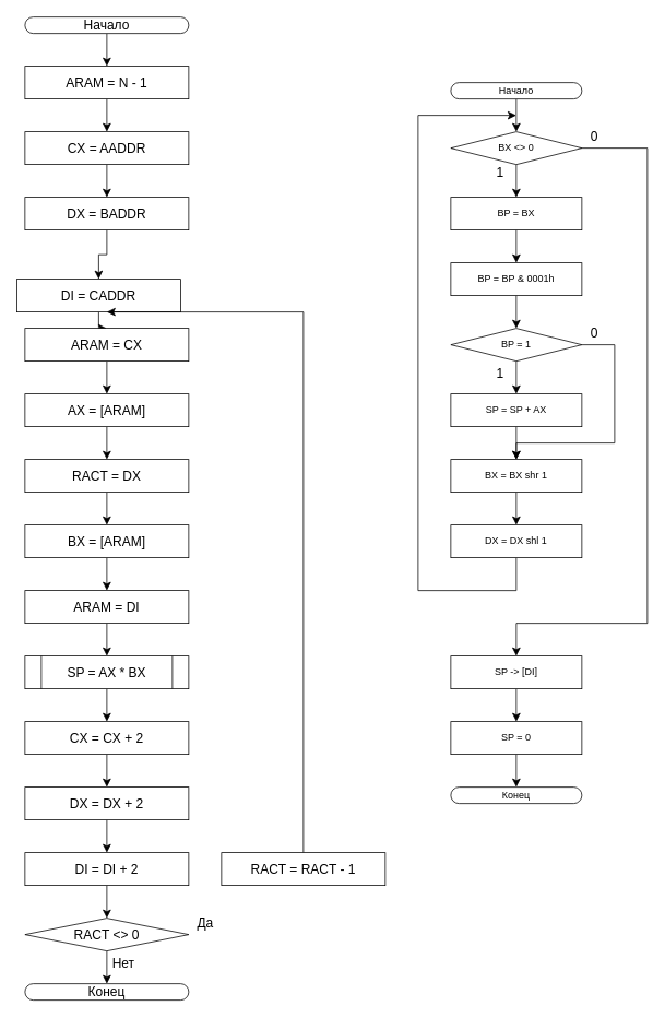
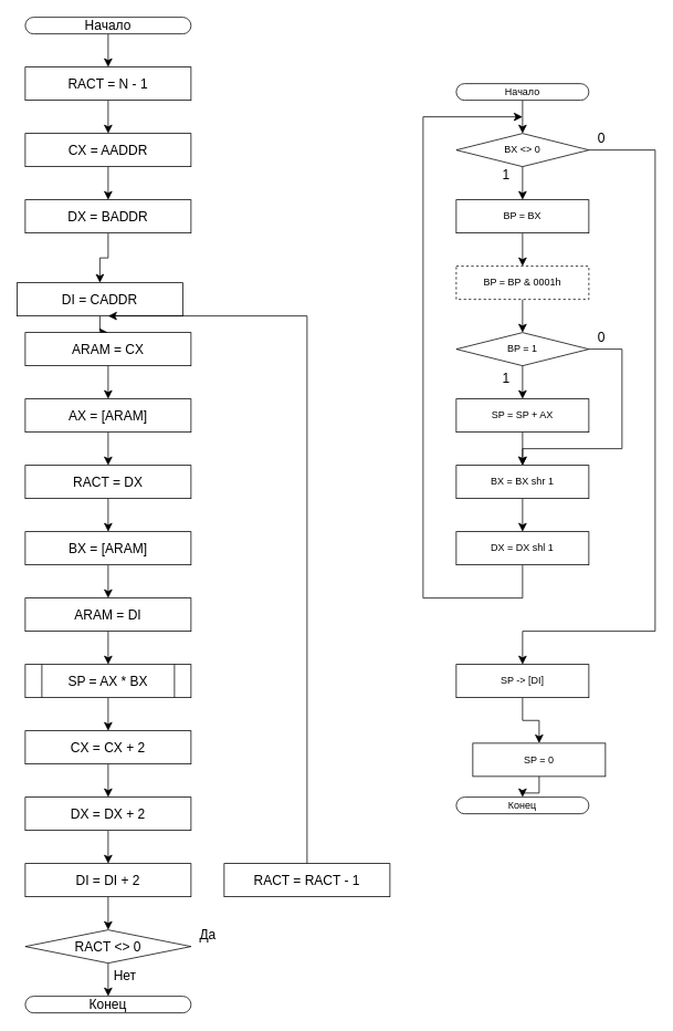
  <mxCell id="0" />
  <mxCell id="1" parent="0" />
  <mxCell id="2" style="edgeStyle=orthogonalEdgeStyle;shape=connector;rounded=0;orthogonalLoop=1;jettySize=auto;html=1;entryX=0.5;entryY=0;entryDx=0;entryDy=0;labelBackgroundColor=default;strokeColor=default;fontFamily=Helvetica;fontSize=12;fontColor=default;endArrow=classic;startSize=8;endSize=8;" edge="1" parent="1" source="3" target="5"><mxGeometry relative="1" as="geometry" /></mxCell>
  <mxCell id="3" value="Начало" style="rounded=1;whiteSpace=wrap;html=1;fontSize=16;arcSize=50;" vertex="1" parent="1"><mxGeometry x="30" y="20" width="200" height="20" as="geometry" /></mxCell>
  <mxCell id="4" style="edgeStyle=orthogonalEdgeStyle;shape=connector;rounded=0;orthogonalLoop=1;jettySize=auto;html=1;entryX=0.5;entryY=0;entryDx=0;entryDy=0;labelBackgroundColor=default;strokeColor=default;fontFamily=Helvetica;fontSize=12;fontColor=default;endArrow=classic;startSize=8;endSize=8;" edge="1" parent="1" source="5" target="7"><mxGeometry relative="1" as="geometry" /></mxCell>
- <mxCell id="5" value="ARAM = N - 1" style="rounded=0;whiteSpace=wrap;html=1;fontSize=16;" vertex="1" parent="1"><mxGeometry x="30" y="80" width="200" height="40" as="geometry" /></mxCell>
+ <mxCell id="5" value="RACT = N - 1" style="rounded=0;whiteSpace=wrap;html=1;fontSize=16;" vertex="1" parent="1"><mxGeometry x="30" y="80" width="200" height="40" as="geometry" /></mxCell>
  <mxCell id="6" style="edgeStyle=orthogonalEdgeStyle;shape=connector;rounded=0;orthogonalLoop=1;jettySize=auto;html=1;entryX=0.5;entryY=0;entryDx=0;entryDy=0;labelBackgroundColor=default;strokeColor=default;fontFamily=Helvetica;fontSize=12;fontColor=default;endArrow=classic;startSize=8;endSize=8;" edge="1" parent="1" source="7" target="9"><mxGeometry relative="1" as="geometry" /></mxCell>
  <mxCell id="7" value="CX = AADDR" style="rounded=0;whiteSpace=wrap;html=1;fontSize=16;" vertex="1" parent="1"><mxGeometry x="30" y="160" width="200" height="40" as="geometry" /></mxCell>
  <mxCell id="8" style="edgeStyle=orthogonalEdgeStyle;shape=connector;rounded=0;orthogonalLoop=1;jettySize=auto;html=1;entryX=0.5;entryY=0;entryDx=0;entryDy=0;labelBackgroundColor=default;strokeColor=default;fontFamily=Helvetica;fontSize=12;fontColor=default;endArrow=classic;startSize=8;endSize=8;" edge="1" parent="1" source="9" target="11"><mxGeometry relative="1" as="geometry" /></mxCell>
  <mxCell id="9" value="DX = BADDR" style="rounded=0;whiteSpace=wrap;html=1;fontSize=16;" vertex="1" parent="1"><mxGeometry x="30" y="240" width="200" height="40" as="geometry" /></mxCell>
  <mxCell id="10" style="edgeStyle=orthogonalEdgeStyle;shape=connector;rounded=0;orthogonalLoop=1;jettySize=auto;html=1;entryX=0.5;entryY=0;entryDx=0;entryDy=0;labelBackgroundColor=default;strokeColor=default;fontFamily=Helvetica;fontSize=12;fontColor=default;endArrow=classic;startSize=8;endSize=8;" edge="1" parent="1" source="11" target="13"><mxGeometry relative="1" as="geometry" /></mxCell>
  <mxCell id="11" value="DI = CADDR" style="rounded=0;whiteSpace=wrap;html=1;fontSize=16;" vertex="1" parent="1"><mxGeometry x="20" y="340" width="200" height="40" as="geometry" /></mxCell>
  <mxCell id="12" style="edgeStyle=orthogonalEdgeStyle;shape=connector;rounded=0;orthogonalLoop=1;jettySize=auto;html=1;entryX=0.5;entryY=0;entryDx=0;entryDy=0;labelBackgroundColor=default;strokeColor=default;fontFamily=Helvetica;fontSize=12;fontColor=default;endArrow=classic;startSize=8;endSize=8;" edge="1" parent="1" source="13" target="15"><mxGeometry relative="1" as="geometry" /></mxCell>
  <mxCell id="13" value="ARAM = CX" style="rounded=0;whiteSpace=wrap;html=1;fontSize=16;" vertex="1" parent="1"><mxGeometry x="30" y="400" width="200" height="40" as="geometry" /></mxCell>
  <mxCell id="14" style="edgeStyle=orthogonalEdgeStyle;shape=connector;rounded=0;orthogonalLoop=1;jettySize=auto;html=1;entryX=0.5;entryY=0;entryDx=0;entryDy=0;labelBackgroundColor=default;strokeColor=default;fontFamily=Helvetica;fontSize=12;fontColor=default;endArrow=classic;startSize=8;endSize=8;" edge="1" parent="1" source="15" target="17"><mxGeometry relative="1" as="geometry" /></mxCell>
  <mxCell id="15" value="AX = [ARAM]" style="rounded=0;whiteSpace=wrap;html=1;fontSize=16;" vertex="1" parent="1"><mxGeometry x="30" y="480" width="200" height="40" as="geometry" /></mxCell>
  <mxCell id="16" style="edgeStyle=orthogonalEdgeStyle;shape=connector;rounded=0;orthogonalLoop=1;jettySize=auto;html=1;entryX=0.5;entryY=0;entryDx=0;entryDy=0;labelBackgroundColor=default;strokeColor=default;fontFamily=Helvetica;fontSize=12;fontColor=default;endArrow=classic;startSize=8;endSize=8;" edge="1" parent="1" source="17" target="19"><mxGeometry relative="1" as="geometry" /></mxCell>
  <mxCell id="17" value="RACT = DX" style="rounded=0;whiteSpace=wrap;html=1;fontSize=16;" vertex="1" parent="1"><mxGeometry x="30" y="560" width="200" height="40" as="geometry" /></mxCell>
  <mxCell id="18" style="edgeStyle=orthogonalEdgeStyle;shape=connector;rounded=0;orthogonalLoop=1;jettySize=auto;html=1;entryX=0.5;entryY=0;entryDx=0;entryDy=0;labelBackgroundColor=default;strokeColor=default;fontFamily=Helvetica;fontSize=12;fontColor=default;endArrow=classic;startSize=8;endSize=8;" edge="1" parent="1" source="19" target="21"><mxGeometry relative="1" as="geometry" /></mxCell>
  <mxCell id="19" value="BX = [ARAM]" style="rounded=0;whiteSpace=wrap;html=1;fontSize=16;" vertex="1" parent="1"><mxGeometry x="30" y="640" width="200" height="40" as="geometry" /></mxCell>
  <mxCell id="20" style="edgeStyle=orthogonalEdgeStyle;shape=connector;rounded=0;orthogonalLoop=1;jettySize=auto;html=1;entryX=0.5;entryY=0;entryDx=0;entryDy=0;labelBackgroundColor=default;strokeColor=default;fontFamily=Helvetica;fontSize=12;fontColor=default;endArrow=classic;startSize=8;endSize=8;" edge="1" parent="1" source="21" target="23"><mxGeometry relative="1" as="geometry" /></mxCell>
  <mxCell id="21" value="ARAM = DI" style="rounded=0;whiteSpace=wrap;html=1;fontSize=16;" vertex="1" parent="1"><mxGeometry x="30" y="720" width="200" height="40" as="geometry" /></mxCell>
  <mxCell id="22" style="edgeStyle=orthogonalEdgeStyle;shape=connector;rounded=0;orthogonalLoop=1;jettySize=auto;html=1;entryX=0.5;entryY=0;entryDx=0;entryDy=0;labelBackgroundColor=default;strokeColor=default;fontFamily=Helvetica;fontSize=12;fontColor=default;endArrow=classic;startSize=8;endSize=8;" edge="1" parent="1" source="23" target="25"><mxGeometry relative="1" as="geometry" /></mxCell>
  <mxCell id="23" value="SP = AX * BX" style="shape=process;whiteSpace=wrap;html=1;backgroundOutline=1;fontSize=16;" vertex="1" parent="1"><mxGeometry x="30" y="800" width="200" height="40" as="geometry" /></mxCell>
  <mxCell id="24" style="edgeStyle=orthogonalEdgeStyle;shape=connector;rounded=0;orthogonalLoop=1;jettySize=auto;html=1;entryX=0.5;entryY=0;entryDx=0;entryDy=0;labelBackgroundColor=default;strokeColor=default;fontFamily=Helvetica;fontSize=12;fontColor=default;endArrow=classic;startSize=8;endSize=8;" edge="1" parent="1" source="25" target="27"><mxGeometry relative="1" as="geometry" /></mxCell>
  <mxCell id="25" value="CX = CX + 2" style="rounded=0;whiteSpace=wrap;html=1;fontSize=16;" vertex="1" parent="1"><mxGeometry x="30" y="880" width="200" height="40" as="geometry" /></mxCell>
  <mxCell id="26" style="edgeStyle=orthogonalEdgeStyle;shape=connector;rounded=0;orthogonalLoop=1;jettySize=auto;html=1;entryX=0.5;entryY=0;entryDx=0;entryDy=0;labelBackgroundColor=default;strokeColor=default;fontFamily=Helvetica;fontSize=12;fontColor=default;endArrow=classic;startSize=8;endSize=8;" edge="1" parent="1" source="27" target="29"><mxGeometry relative="1" as="geometry" /></mxCell>
  <mxCell id="27" value="DX = DX + 2" style="rounded=0;whiteSpace=wrap;html=1;fontSize=16;" vertex="1" parent="1"><mxGeometry x="30" y="960" width="200" height="40" as="geometry" /></mxCell>
  <mxCell id="28" style="edgeStyle=orthogonalEdgeStyle;shape=connector;rounded=0;orthogonalLoop=1;jettySize=auto;html=1;entryX=0.5;entryY=0;entryDx=0;entryDy=0;labelBackgroundColor=default;strokeColor=default;fontFamily=Helvetica;fontSize=12;fontColor=default;endArrow=classic;startSize=8;endSize=8;" edge="1" parent="1" source="29" target="31"><mxGeometry relative="1" as="geometry" /></mxCell>
  <mxCell id="29" value="DI = DI + 2" style="rounded=0;whiteSpace=wrap;html=1;fontSize=16;" vertex="1" parent="1"><mxGeometry x="30" y="1040" width="200" height="40" as="geometry" /></mxCell>
  <mxCell id="30" style="edgeStyle=orthogonalEdgeStyle;shape=connector;rounded=0;orthogonalLoop=1;jettySize=auto;html=1;entryX=0.5;entryY=0;entryDx=0;entryDy=0;labelBackgroundColor=default;strokeColor=default;fontFamily=Helvetica;fontSize=12;fontColor=default;endArrow=classic;startSize=8;endSize=8;" edge="1" parent="1" source="31" target="35"><mxGeometry relative="1" as="geometry" /></mxCell>
  <mxCell id="31" value="RACT &amp;lt;&amp;gt; 0" style="rhombus;whiteSpace=wrap;html=1;fontSize=16;" vertex="1" parent="1"><mxGeometry x="30" y="1120" width="200" height="40" as="geometry" /></mxCell>
  <mxCell id="32" style="edgeStyle=orthogonalEdgeStyle;shape=connector;rounded=0;orthogonalLoop=1;jettySize=auto;html=1;labelBackgroundColor=default;strokeColor=default;fontFamily=Helvetica;fontSize=12;fontColor=default;endArrow=classic;startSize=8;endSize=8;exitX=0.5;exitY=0;exitDx=0;exitDy=0;" edge="1" parent="1" source="33"><mxGeometry relative="1" as="geometry"><mxPoint x="130" y="380" as="targetPoint" /><Array as="points"><mxPoint x="370" y="380" /></Array></mxGeometry></mxCell>
  <mxCell id="33" value="RACT = RACT - 1" style="rounded=0;whiteSpace=wrap;html=1;fontSize=16;" vertex="1" parent="1"><mxGeometry x="270" y="1040" width="200" height="40" as="geometry" /></mxCell>
  <mxCell id="34" value="Да" style="text;html=1;align=center;verticalAlign=middle;resizable=0;points=[];autosize=1;strokeColor=none;fillColor=none;fontSize=16;fontFamily=Helvetica;fontColor=default;" vertex="1" parent="1"><mxGeometry x="230" y="1110" width="40" height="30" as="geometry" /></mxCell>
  <mxCell id="35" value="Конец" style="rounded=1;whiteSpace=wrap;html=1;fontSize=16;arcSize=50;" vertex="1" parent="1"><mxGeometry x="30" y="1200" width="200" height="20" as="geometry" /></mxCell>
  <mxCell id="36" value="Нет" style="text;html=1;align=center;verticalAlign=middle;resizable=0;points=[];autosize=1;strokeColor=none;fillColor=none;fontSize=16;fontFamily=Helvetica;fontColor=default;" vertex="1" parent="1"><mxGeometry x="125" y="1160" width="50" height="30" as="geometry" /></mxCell>
  <mxCell id="37" style="edgeStyle=orthogonalEdgeStyle;shape=connector;rounded=0;orthogonalLoop=1;jettySize=auto;html=1;entryX=0.5;entryY=0;entryDx=0;entryDy=0;labelBackgroundColor=default;strokeColor=default;fontFamily=Helvetica;fontSize=12;fontColor=default;endArrow=classic;startSize=8;endSize=8;" edge="1" parent="1" source="39" target="41"><mxGeometry relative="1" as="geometry" /></mxCell>
  <mxCell id="38" style="edgeStyle=orthogonalEdgeStyle;shape=connector;rounded=0;orthogonalLoop=1;jettySize=auto;html=1;entryX=0.5;entryY=0;entryDx=0;entryDy=0;labelBackgroundColor=default;strokeColor=default;fontFamily=Helvetica;fontSize=12;fontColor=default;endArrow=classic;startSize=8;endSize=8;exitX=1;exitY=0.5;exitDx=0;exitDy=0;" edge="1" parent="1" source="39" target="59"><mxGeometry relative="1" as="geometry"><Array as="points"><mxPoint x="790" y="180" /><mxPoint x="790" y="760" /><mxPoint x="630" y="760" /></Array></mxGeometry></mxCell>
  <mxCell id="39" value="BX &amp;lt;&amp;gt; 0" style="rhombus;whiteSpace=wrap;html=1;fontFamily=Helvetica;fontSize=12;fontColor=default;" vertex="1" parent="1"><mxGeometry x="550" y="160" width="160" height="40" as="geometry" /></mxCell>
  <mxCell id="40" style="edgeStyle=orthogonalEdgeStyle;shape=connector;rounded=0;orthogonalLoop=1;jettySize=auto;html=1;labelBackgroundColor=default;strokeColor=default;fontFamily=Helvetica;fontSize=12;fontColor=default;endArrow=classic;startSize=8;endSize=8;" edge="1" parent="1" source="41" target="43"><mxGeometry relative="1" as="geometry" /></mxCell>
  <mxCell id="41" value="BP = BX" style="rounded=0;whiteSpace=wrap;html=1;fontFamily=Helvetica;fontSize=12;fontColor=default;" vertex="1" parent="1"><mxGeometry x="550" y="240" width="160" height="40" as="geometry" /></mxCell>
  <mxCell id="42" style="edgeStyle=orthogonalEdgeStyle;shape=connector;rounded=0;orthogonalLoop=1;jettySize=auto;html=1;entryX=0.5;entryY=0;entryDx=0;entryDy=0;labelBackgroundColor=default;strokeColor=default;fontFamily=Helvetica;fontSize=12;fontColor=default;endArrow=classic;startSize=8;endSize=8;" edge="1" parent="1" source="43" target="46"><mxGeometry relative="1" as="geometry" /></mxCell>
- <mxCell id="43" value="BP = BP &amp;amp; 0001h" style="rounded=0;whiteSpace=wrap;html=1;fontFamily=Helvetica;fontSize=12;fontColor=default;" vertex="1" parent="1"><mxGeometry x="550" y="320" width="160" height="40" as="geometry" /></mxCell>
+ <mxCell id="43" value="BP = BP &amp;amp; 0001h" style="rounded=0;whiteSpace=wrap;html=1;fontFamily=Helvetica;fontSize=12;fontColor=default;dashed=1;" vertex="1" parent="1"><mxGeometry x="550" y="320" width="160" height="40" as="geometry" /></mxCell>
  <mxCell id="44" style="edgeStyle=orthogonalEdgeStyle;shape=connector;rounded=0;orthogonalLoop=1;jettySize=auto;html=1;labelBackgroundColor=default;strokeColor=default;fontFamily=Helvetica;fontSize=12;fontColor=default;endArrow=classic;startSize=8;endSize=8;" edge="1" parent="1" source="46" target="48"><mxGeometry relative="1" as="geometry" /></mxCell>
  <mxCell id="45" style="edgeStyle=orthogonalEdgeStyle;shape=connector;rounded=0;orthogonalLoop=1;jettySize=auto;html=1;entryX=0.5;entryY=0;entryDx=0;entryDy=0;labelBackgroundColor=default;strokeColor=default;fontFamily=Helvetica;fontSize=12;fontColor=default;endArrow=classic;startSize=8;endSize=8;" edge="1" parent="1" source="46" target="50"><mxGeometry relative="1" as="geometry"><Array as="points"><mxPoint x="750" y="420" /><mxPoint x="750" y="540" /><mxPoint x="630" y="540" /></Array></mxGeometry></mxCell>
  <mxCell id="46" value="BP = 1" style="rhombus;whiteSpace=wrap;html=1;fontFamily=Helvetica;fontSize=12;fontColor=default;" vertex="1" parent="1"><mxGeometry x="550" y="400" width="160" height="40" as="geometry" /></mxCell>
  <mxCell id="47" style="edgeStyle=orthogonalEdgeStyle;shape=connector;rounded=0;orthogonalLoop=1;jettySize=auto;html=1;labelBackgroundColor=default;strokeColor=default;fontFamily=Helvetica;fontSize=12;fontColor=default;endArrow=classic;startSize=8;endSize=8;" edge="1" parent="1" source="48" target="50"><mxGeometry relative="1" as="geometry" /></mxCell>
  <mxCell id="48" value="SP = SP + AX" style="rounded=0;whiteSpace=wrap;html=1;fontFamily=Helvetica;fontSize=12;fontColor=default;" vertex="1" parent="1"><mxGeometry x="550" y="480" width="160" height="40" as="geometry" /></mxCell>
  <mxCell id="49" style="edgeStyle=orthogonalEdgeStyle;shape=connector;rounded=0;orthogonalLoop=1;jettySize=auto;html=1;labelBackgroundColor=default;strokeColor=default;fontFamily=Helvetica;fontSize=12;fontColor=default;endArrow=classic;startSize=8;endSize=8;" edge="1" parent="1" source="50" target="52"><mxGeometry relative="1" as="geometry" /></mxCell>
  <mxCell id="50" value="BX = BX shr 1" style="rounded=0;whiteSpace=wrap;html=1;fontFamily=Helvetica;fontSize=12;fontColor=default;" vertex="1" parent="1"><mxGeometry x="550" y="560" width="160" height="40" as="geometry" /></mxCell>
  <mxCell id="51" style="edgeStyle=orthogonalEdgeStyle;shape=connector;rounded=0;orthogonalLoop=1;jettySize=auto;html=1;labelBackgroundColor=default;strokeColor=default;fontFamily=Helvetica;fontSize=12;fontColor=default;endArrow=classic;startSize=8;endSize=8;exitX=0.5;exitY=1;exitDx=0;exitDy=0;" edge="1" parent="1" source="52"><mxGeometry relative="1" as="geometry"><mxPoint x="630" y="140" as="targetPoint" /><Array as="points"><mxPoint x="630" y="720" /><mxPoint x="510" y="720" /><mxPoint x="510" y="140" /></Array></mxGeometry></mxCell>
  <mxCell id="52" value="DX = DX shl 1" style="rounded=0;whiteSpace=wrap;html=1;fontFamily=Helvetica;fontSize=12;fontColor=default;" vertex="1" parent="1"><mxGeometry x="550" y="640" width="160" height="40" as="geometry" /></mxCell>
  <mxCell id="53" style="edgeStyle=orthogonalEdgeStyle;shape=connector;rounded=0;orthogonalLoop=1;jettySize=auto;html=1;labelBackgroundColor=default;strokeColor=default;fontFamily=Helvetica;fontSize=12;fontColor=default;endArrow=classic;startSize=8;endSize=8;" edge="1" parent="1" source="54" target="39"><mxGeometry relative="1" as="geometry" /></mxCell>
  <mxCell id="54" value="Начало" style="rounded=1;whiteSpace=wrap;html=1;fontFamily=Helvetica;fontSize=12;fontColor=default;arcSize=50;" vertex="1" parent="1"><mxGeometry x="550" y="100" width="160" height="20" as="geometry" /></mxCell>
  <mxCell id="55" value="1" style="text;html=1;align=center;verticalAlign=middle;resizable=0;points=[];autosize=1;strokeColor=none;fillColor=none;fontSize=16;fontFamily=Helvetica;fontColor=default;" vertex="1" parent="1"><mxGeometry x="595" y="195" width="30" height="30" as="geometry" /></mxCell>
  <mxCell id="56" value="0" style="text;html=1;align=center;verticalAlign=middle;resizable=0;points=[];autosize=1;strokeColor=none;fillColor=none;fontSize=16;fontFamily=Helvetica;fontColor=default;" vertex="1" parent="1"><mxGeometry x="710" y="390" width="30" height="30" as="geometry" /></mxCell>
  <mxCell id="57" value="1" style="text;html=1;align=center;verticalAlign=middle;resizable=0;points=[];autosize=1;strokeColor=none;fillColor=none;fontSize=16;fontFamily=Helvetica;fontColor=default;" vertex="1" parent="1"><mxGeometry x="595" y="440" width="30" height="30" as="geometry" /></mxCell>
  <mxCell id="58" style="edgeStyle=orthogonalEdgeStyle;shape=connector;rounded=0;orthogonalLoop=1;jettySize=auto;html=1;entryX=0.5;entryY=0;entryDx=0;entryDy=0;labelBackgroundColor=default;strokeColor=default;fontFamily=Helvetica;fontSize=12;fontColor=default;endArrow=classic;startSize=8;endSize=8;" edge="1" parent="1" source="59" target="61"><mxGeometry relative="1" as="geometry" /></mxCell>
  <mxCell id="59" value="SP -&amp;gt; [DI]" style="rounded=0;whiteSpace=wrap;html=1;fontFamily=Helvetica;fontSize=12;fontColor=default;" vertex="1" parent="1"><mxGeometry x="550" y="800" width="160" height="40" as="geometry" /></mxCell>
  <mxCell id="60" style="edgeStyle=orthogonalEdgeStyle;shape=connector;rounded=0;orthogonalLoop=1;jettySize=auto;html=1;labelBackgroundColor=default;strokeColor=default;fontFamily=Helvetica;fontSize=12;fontColor=default;endArrow=classic;startSize=8;endSize=8;" edge="1" parent="1" source="61" target="62"><mxGeometry relative="1" as="geometry" /></mxCell>
- <mxCell id="61" value="SP = 0" style="rounded=0;whiteSpace=wrap;html=1;fontFamily=Helvetica;fontSize=12;fontColor=default;" vertex="1" parent="1"><mxGeometry x="550" y="880" width="160" height="40" as="geometry" /></mxCell>
+ <mxCell id="61" value="SP = 0" style="rounded=0;whiteSpace=wrap;html=1;fontFamily=Helvetica;fontSize=12;fontColor=default;" vertex="1" parent="1"><mxGeometry x="570" y="895" width="160" height="40" as="geometry" /></mxCell>
  <mxCell id="62" value="Конец" style="rounded=1;whiteSpace=wrap;html=1;fontFamily=Helvetica;fontSize=12;fontColor=default;arcSize=50;" vertex="1" parent="1"><mxGeometry x="550" y="960" width="160" height="20" as="geometry" /></mxCell>
  <mxCell id="63" value="0" style="text;html=1;align=center;verticalAlign=middle;resizable=0;points=[];autosize=1;strokeColor=none;fillColor=none;fontSize=16;fontFamily=Helvetica;fontColor=default;" vertex="1" parent="1"><mxGeometry x="710" y="150" width="30" height="30" as="geometry" /></mxCell>
